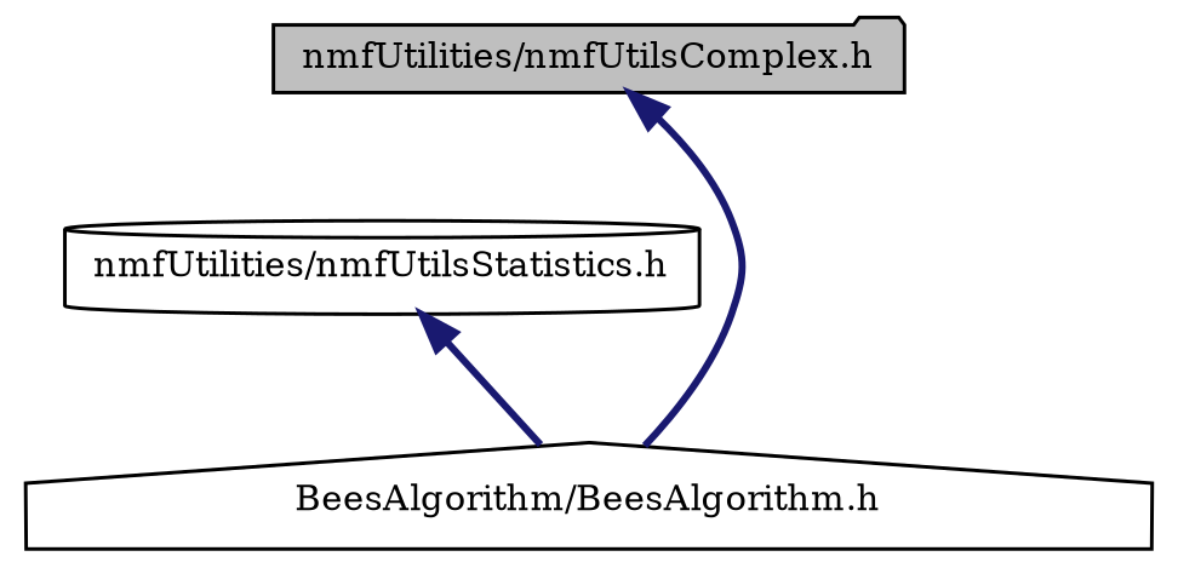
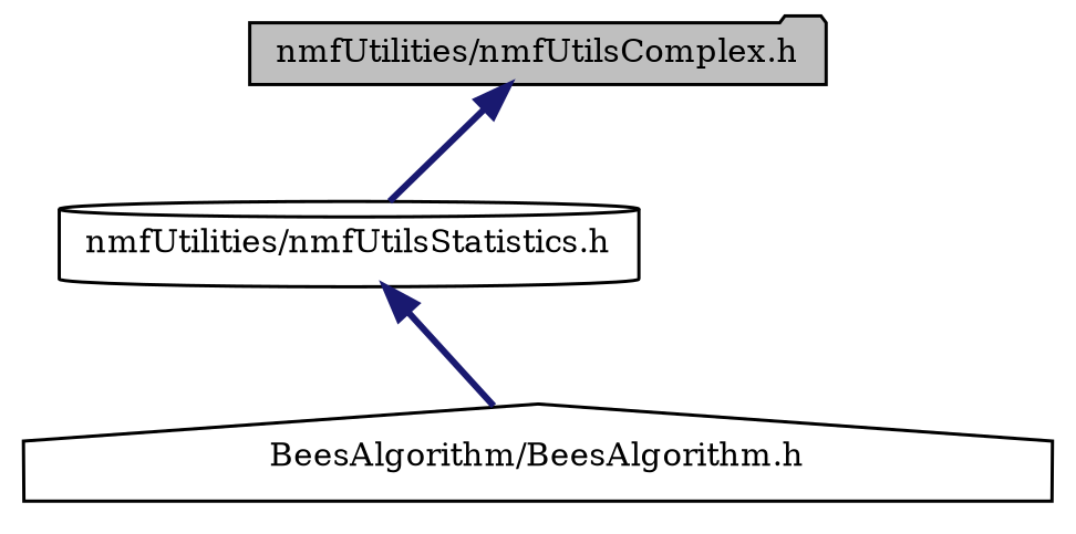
  digraph {
    fontname="DejaVu Serif"
    node [color=black fillcolor=white fontname="DejaVu Serif" fontsize=10 style=filled]
    edge [color=midnightblue dir=back fontname="DejaVu Serif" fontsize=10 labelfontname=Helvetica labelfontsize=10 style=bold]
    n1 [fillcolor=grey75 fontcolor=black height=0.2 label="nmfUtilities/nmfUtilsComplex.h" shape=folder width=0.4]
    n2 [height=0.2 label="nmfUtilities/nmfUtilsStatistics.h" shape=cylinder width=0.4]
    n3 [height=0.2 label="BeesAlgorithm/BeesAlgorithm.h" shape=house width=0.4]
-   n1 -> n3
+   n1 -> n2
    n2 -> n3
  }
